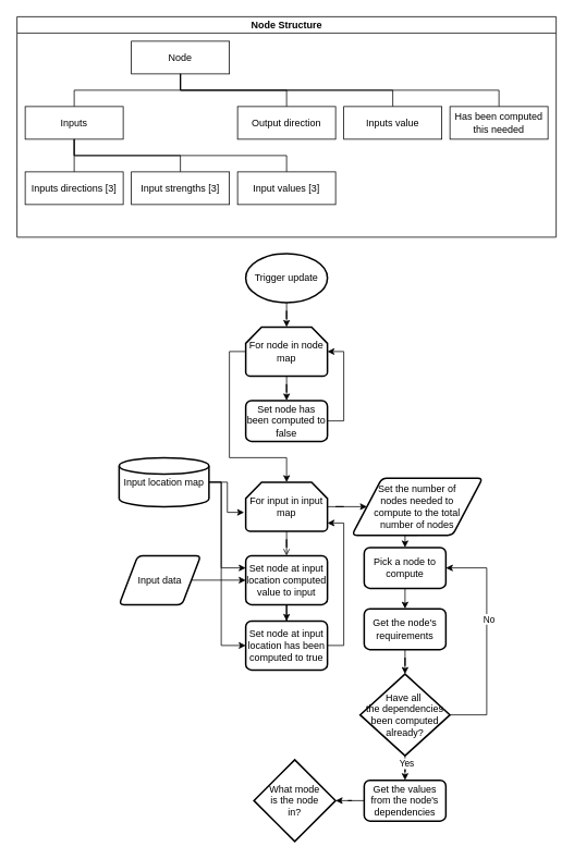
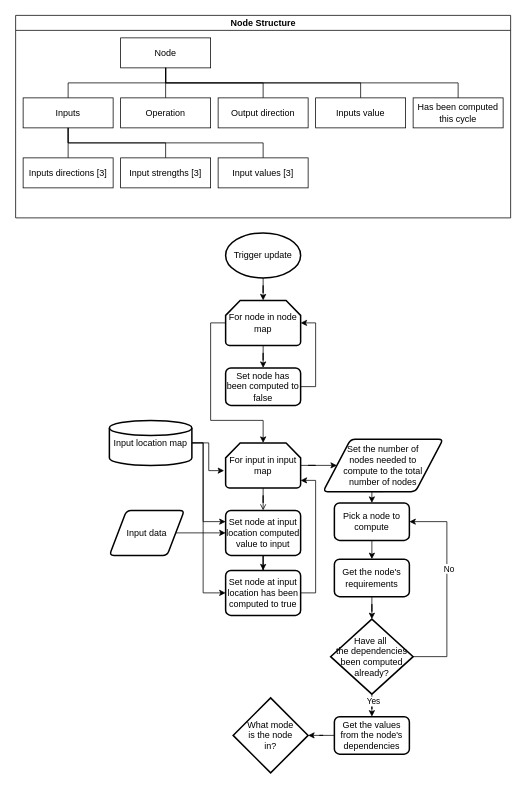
  <mxCell id="0" />
  <mxCell id="1" parent="0" />
  <mxCell id="2" value="Node Structure" style="swimlane;html=1;startSize=20;horizontal=1;containerType=tree;" vertex="1" parent="1"><mxGeometry x="20" y="20" width="660" height="270" as="geometry" /></mxCell>
  <mxCell id="3" value="Node" style="whiteSpace=wrap;html=1;treeFolding=1;treeMoving=1;newEdgeStyle={&quot;edgeStyle&quot;:&quot;elbowEdgeStyle&quot;,&quot;startArrow&quot;:&quot;none&quot;,&quot;endArrow&quot;:&quot;none&quot;};" vertex="1" parent="2"><mxGeometry x="140" y="30" width="120" height="40" as="geometry" /></mxCell>
+ <mxCell id="4" value="" style="edgeStyle=elbowEdgeStyle;rounded=0;orthogonalLoop=1;jettySize=auto;html=1;elbow=vertical;startArrow=none;endArrow=none;" edge="1" source="3" target="5" parent="2"><mxGeometry relative="1" as="geometry" /></mxCell>
+ <mxCell id="5" value="Operation" style="whiteSpace=wrap;html=1;treeFolding=1;treeMoving=1;newEdgeStyle={&quot;edgeStyle&quot;:&quot;elbowEdgeStyle&quot;,&quot;startArrow&quot;:&quot;none&quot;,&quot;endArrow&quot;:&quot;none&quot;};" vertex="1" parent="2"><mxGeometry x="140" y="110" width="120" height="40" as="geometry" /></mxCell>
  <mxCell id="6" value="" style="edgeStyle=elbowEdgeStyle;rounded=0;orthogonalLoop=1;jettySize=auto;html=1;elbow=vertical;startArrow=none;endArrow=none;" edge="1" source="3" target="7" parent="2"><mxGeometry relative="1" as="geometry" /></mxCell>
  <mxCell id="7" value="Output direction" style="whiteSpace=wrap;html=1;treeFolding=1;treeMoving=1;newEdgeStyle={&quot;edgeStyle&quot;:&quot;elbowEdgeStyle&quot;,&quot;startArrow&quot;:&quot;none&quot;,&quot;endArrow&quot;:&quot;none&quot;};" vertex="1" parent="2"><mxGeometry x="270" y="110" width="120" height="40" as="geometry" /></mxCell>
  <mxCell id="8" value="" style="edgeStyle=elbowEdgeStyle;rounded=0;orthogonalLoop=1;jettySize=auto;html=1;elbow=vertical;startArrow=none;endArrow=none;" edge="1" source="3" target="9" parent="2"><mxGeometry relative="1" as="geometry" /></mxCell>
  <mxCell id="9" value="Inputs" style="whiteSpace=wrap;html=1;treeFolding=1;treeMoving=1;newEdgeStyle={&quot;edgeStyle&quot;:&quot;elbowEdgeStyle&quot;,&quot;startArrow&quot;:&quot;none&quot;,&quot;endArrow&quot;:&quot;none&quot;};" vertex="1" parent="2"><mxGeometry x="10" y="110" width="120" height="40" as="geometry" /></mxCell>
  <mxCell id="10" value="" style="edgeStyle=elbowEdgeStyle;rounded=0;orthogonalLoop=1;jettySize=auto;html=1;elbow=vertical;startArrow=none;endArrow=none;" edge="1" target="11" source="9" parent="2"><mxGeometry relative="1" as="geometry"><mxPoint x="440" y="220" as="sourcePoint" /></mxGeometry></mxCell>
  <mxCell id="11" value="Inputs directions [3]" style="whiteSpace=wrap;html=1;treeFolding=1;treeMoving=1;newEdgeStyle={&quot;edgeStyle&quot;:&quot;elbowEdgeStyle&quot;,&quot;startArrow&quot;:&quot;none&quot;,&quot;endArrow&quot;:&quot;none&quot;};" vertex="1" parent="2"><mxGeometry x="10" y="190" width="120" height="40" as="geometry" /></mxCell>
  <mxCell id="12" value="" style="edgeStyle=elbowEdgeStyle;rounded=0;orthogonalLoop=1;jettySize=auto;html=1;elbow=vertical;startArrow=none;endArrow=none;" edge="1" target="13" source="9" parent="2"><mxGeometry relative="1" as="geometry"><mxPoint x="440" y="220" as="sourcePoint" /></mxGeometry></mxCell>
  <mxCell id="13" value="Input strengths [3]" style="whiteSpace=wrap;html=1;treeFolding=1;treeMoving=1;newEdgeStyle={&quot;edgeStyle&quot;:&quot;elbowEdgeStyle&quot;,&quot;startArrow&quot;:&quot;none&quot;,&quot;endArrow&quot;:&quot;none&quot;};" vertex="1" parent="2"><mxGeometry x="140" y="190" width="120" height="40" as="geometry" /></mxCell>
  <mxCell id="14" value="" style="edgeStyle=elbowEdgeStyle;rounded=0;orthogonalLoop=1;jettySize=auto;html=1;elbow=vertical;startArrow=none;endArrow=none;" edge="1" target="15" source="9" parent="2"><mxGeometry relative="1" as="geometry"><mxPoint x="340" y="220" as="sourcePoint" /></mxGeometry></mxCell>
  <mxCell id="15" value="Input values [3]" style="whiteSpace=wrap;html=1;treeFolding=1;treeMoving=1;newEdgeStyle={&quot;edgeStyle&quot;:&quot;elbowEdgeStyle&quot;,&quot;startArrow&quot;:&quot;none&quot;,&quot;endArrow&quot;:&quot;none&quot;};" vertex="1" parent="2"><mxGeometry x="270" y="190" width="120" height="40" as="geometry" /></mxCell>
  <mxCell id="16" value="" style="edgeStyle=elbowEdgeStyle;rounded=0;orthogonalLoop=1;jettySize=auto;html=1;elbow=vertical;startArrow=none;endArrow=none;" edge="1" source="3" target="17" parent="2"><mxGeometry relative="1" as="geometry" /></mxCell>
  <mxCell id="17" value="Inputs value" style="whiteSpace=wrap;html=1;treeFolding=1;treeMoving=1;newEdgeStyle={&quot;edgeStyle&quot;:&quot;elbowEdgeStyle&quot;,&quot;startArrow&quot;:&quot;none&quot;,&quot;endArrow&quot;:&quot;none&quot;};" vertex="1" parent="2"><mxGeometry x="400" y="110" width="120" height="40" as="geometry" /></mxCell>
  <mxCell id="18" value="" style="edgeStyle=elbowEdgeStyle;rounded=0;orthogonalLoop=1;jettySize=auto;html=1;elbow=vertical;startArrow=none;endArrow=none;" edge="1" source="3" target="19" parent="2"><mxGeometry relative="1" as="geometry" /></mxCell>
- <mxCell id="19" value="Has been computed this needed" style="whiteSpace=wrap;html=1;treeFolding=1;treeMoving=1;newEdgeStyle={&quot;edgeStyle&quot;:&quot;elbowEdgeStyle&quot;,&quot;startArrow&quot;:&quot;none&quot;,&quot;endArrow&quot;:&quot;none&quot;};" vertex="1" parent="2"><mxGeometry x="530" y="110" width="120" height="40" as="geometry" /></mxCell>
+ <mxCell id="19" value="Has been computed this cycle" style="whiteSpace=wrap;html=1;treeFolding=1;treeMoving=1;newEdgeStyle={&quot;edgeStyle&quot;:&quot;elbowEdgeStyle&quot;,&quot;startArrow&quot;:&quot;none&quot;,&quot;endArrow&quot;:&quot;none&quot;};" vertex="1" parent="2"><mxGeometry x="530" y="110" width="120" height="40" as="geometry" /></mxCell>
  <mxCell id="20" value="" style="edgeStyle=orthogonalEdgeStyle;rounded=0;orthogonalLoop=1;jettySize=auto;html=1;" edge="1" parent="1" source="21" target="39"><mxGeometry relative="1" as="geometry" /></mxCell>
  <mxCell id="21" value="Trigger update" style="strokeWidth=2;html=1;shape=mxgraph.flowchart.start_1;whiteSpace=wrap;" vertex="1" parent="1"><mxGeometry x="300" y="310" width="100" height="60" as="geometry" /></mxCell>
  <mxCell id="22" style="edgeStyle=orthogonalEdgeStyle;rounded=0;orthogonalLoop=1;jettySize=auto;html=1;entryX=0;entryY=0.5;entryDx=0;entryDy=0;" edge="1" parent="1" source="23" target="32"><mxGeometry relative="1" as="geometry" /></mxCell>
  <mxCell id="23" value="Input data" style="shape=parallelogram;html=1;strokeWidth=2;perimeter=parallelogramPerimeter;whiteSpace=wrap;rounded=1;arcSize=12;size=0.23;" vertex="1" parent="1"><mxGeometry x="145" y="680" width="100" height="60" as="geometry" /></mxCell>
  <mxCell id="24" style="edgeStyle=orthogonalEdgeStyle;rounded=0;orthogonalLoop=1;jettySize=auto;html=1;entryX=-0.02;entryY=0.617;entryDx=0;entryDy=0;entryPerimeter=0;" edge="1" parent="1" source="27" target="30"><mxGeometry relative="1" as="geometry" /></mxCell>
  <mxCell id="25" style="edgeStyle=orthogonalEdgeStyle;rounded=0;orthogonalLoop=1;jettySize=auto;html=1;entryX=0;entryY=0.25;entryDx=0;entryDy=0;" edge="1" parent="1" source="27" target="32"><mxGeometry relative="1" as="geometry"><Array as="points"><mxPoint x="270" y="590" /><mxPoint x="270" y="695" /></Array></mxGeometry></mxCell>
  <mxCell id="26" style="edgeStyle=orthogonalEdgeStyle;rounded=0;orthogonalLoop=1;jettySize=auto;html=1;entryX=0;entryY=0.5;entryDx=0;entryDy=0;" edge="1" parent="1" source="27" target="34"><mxGeometry relative="1" as="geometry"><Array as="points"><mxPoint x="270" y="590" /><mxPoint x="270" y="790" /></Array></mxGeometry></mxCell>
  <mxCell id="27" value="Input location map" style="strokeWidth=2;html=1;shape=mxgraph.flowchart.database;whiteSpace=wrap;" vertex="1" parent="1"><mxGeometry x="145" y="560" width="110" height="60" as="geometry" /></mxCell>
  <mxCell id="28" value="" style="edgeStyle=orthogonalEdgeStyle;rounded=0;orthogonalLoop=1;jettySize=auto;html=1;entryX=0.5;entryY=0;entryDx=0;entryDy=0;endArrow=open;" edge="1" parent="1" source="30" target="32"><mxGeometry relative="1" as="geometry"><mxPoint x="350" y="680" as="targetPoint" /></mxGeometry></mxCell>
  <mxCell id="29" style="edgeStyle=orthogonalEdgeStyle;rounded=0;orthogonalLoop=1;jettySize=auto;html=1;entryX=0;entryY=0.5;entryDx=0;entryDy=0;" edge="1" parent="1" source="30" target="52"><mxGeometry relative="1" as="geometry" /></mxCell>
  <mxCell id="30" value="For input in input map" style="strokeWidth=2;html=1;shape=mxgraph.flowchart.loop_limit;whiteSpace=wrap;" vertex="1" parent="1"><mxGeometry x="300" y="590" width="100" height="60" as="geometry" /></mxCell>
  <mxCell id="31" value="" style="edgeStyle=orthogonalEdgeStyle;rounded=0;orthogonalLoop=1;jettySize=auto;html=1;" edge="1" parent="1" source="32" target="34"><mxGeometry relative="1" as="geometry" /></mxCell>
  <mxCell id="32" value="Set node at input location computed value to input" style="rounded=1;whiteSpace=wrap;html=1;absoluteArcSize=1;arcSize=14;strokeWidth=2;" vertex="1" parent="1"><mxGeometry x="300" y="680" width="100" height="60" as="geometry" /></mxCell>
  <mxCell id="33" style="edgeStyle=orthogonalEdgeStyle;rounded=0;orthogonalLoop=1;jettySize=auto;html=1;" edge="1" parent="1" source="34"><mxGeometry relative="1" as="geometry"><mxPoint x="400" y="640" as="targetPoint" /><Array as="points"><mxPoint x="420" y="790" /><mxPoint x="420" y="640" /><mxPoint x="400" y="640" /></Array></mxGeometry></mxCell>
  <mxCell id="34" value="Set node at input location has been computed to true" style="rounded=1;whiteSpace=wrap;html=1;absoluteArcSize=1;arcSize=14;strokeWidth=2;" vertex="1" parent="1"><mxGeometry x="300" y="760" width="100" height="60" as="geometry" /></mxCell>
  <mxCell id="35" style="edgeStyle=orthogonalEdgeStyle;rounded=0;orthogonalLoop=1;jettySize=auto;html=1;exitX=0.5;exitY=1;exitDx=0;exitDy=0;entryX=0.5;entryY=0;entryDx=0;entryDy=0;" edge="1" parent="1" source="36" target="48"><mxGeometry relative="1" as="geometry" /></mxCell>
  <mxCell id="36" value="Pick a node to compute" style="rounded=1;whiteSpace=wrap;html=1;absoluteArcSize=1;arcSize=14;strokeWidth=2;" vertex="1" parent="1"><mxGeometry x="445" y="670" width="100" height="50" as="geometry" /></mxCell>
  <mxCell id="37" value="" style="edgeStyle=orthogonalEdgeStyle;rounded=0;orthogonalLoop=1;jettySize=auto;html=1;" edge="1" parent="1" source="39" target="41"><mxGeometry relative="1" as="geometry" /></mxCell>
  <mxCell id="38" style="edgeStyle=orthogonalEdgeStyle;rounded=0;orthogonalLoop=1;jettySize=auto;html=1;" edge="1" parent="1" source="39" target="30"><mxGeometry relative="1" as="geometry"><Array as="points"><mxPoint x="280" y="430" /><mxPoint x="280" y="560" /><mxPoint x="350" y="560" /></Array></mxGeometry></mxCell>
  <mxCell id="39" value="For node in node map" style="strokeWidth=2;html=1;shape=mxgraph.flowchart.loop_limit;whiteSpace=wrap;" vertex="1" parent="1"><mxGeometry x="300" y="400" width="100" height="60" as="geometry" /></mxCell>
  <mxCell id="40" style="edgeStyle=orthogonalEdgeStyle;rounded=0;orthogonalLoop=1;jettySize=auto;html=1;entryX=1;entryY=0.5;entryDx=0;entryDy=0;entryPerimeter=0;" edge="1" parent="1" source="41" target="39"><mxGeometry relative="1" as="geometry"><Array as="points"><mxPoint x="420" y="515" /><mxPoint x="420" y="430" /></Array></mxGeometry></mxCell>
  <mxCell id="41" value="Set node has been computed to false" style="rounded=1;whiteSpace=wrap;html=1;absoluteArcSize=1;arcSize=14;strokeWidth=2;" vertex="1" parent="1"><mxGeometry x="300" y="490" width="100" height="50" as="geometry" /></mxCell>
  <mxCell id="42" style="edgeStyle=orthogonalEdgeStyle;rounded=0;orthogonalLoop=1;jettySize=auto;html=1;entryX=1;entryY=0.5;entryDx=0;entryDy=0;" edge="1" parent="1" source="46" target="36"><mxGeometry relative="1" as="geometry"><Array as="points"><mxPoint x="595" y="875" /><mxPoint x="595" y="695" /></Array></mxGeometry></mxCell>
  <mxCell id="43" value="No" style="edgeLabel;html=1;align=center;verticalAlign=middle;resizable=0;points=[];" vertex="1" connectable="0" parent="42"><mxGeometry x="0.185" y="-2" relative="1" as="geometry"><mxPoint as="offset" /></mxGeometry></mxCell>
  <mxCell id="44" value="" style="edgeStyle=orthogonalEdgeStyle;rounded=0;orthogonalLoop=1;jettySize=auto;html=1;" edge="1" parent="1" source="46" target="50"><mxGeometry relative="1" as="geometry" /></mxCell>
  <mxCell id="45" value="Yes" style="edgeLabel;html=1;align=center;verticalAlign=middle;resizable=0;points=[];" vertex="1" connectable="0" parent="44"><mxGeometry x="0.2" y="-1" relative="1" as="geometry"><mxPoint x="2" y="-1" as="offset" /></mxGeometry></mxCell>
  <mxCell id="46" value="Have all&amp;nbsp;&lt;br&gt;the dependencies been computed already?" style="strokeWidth=2;html=1;shape=mxgraph.flowchart.decision;whiteSpace=wrap;" vertex="1" parent="1"><mxGeometry x="440" y="825" width="110" height="100" as="geometry" /></mxCell>
  <mxCell id="47" value="" style="edgeStyle=orthogonalEdgeStyle;rounded=0;orthogonalLoop=1;jettySize=auto;html=1;" edge="1" parent="1" source="48" target="46"><mxGeometry relative="1" as="geometry" /></mxCell>
  <mxCell id="48" value="Get the node's requirements" style="rounded=1;whiteSpace=wrap;html=1;absoluteArcSize=1;arcSize=14;strokeWidth=2;" vertex="1" parent="1"><mxGeometry x="445" y="745" width="100" height="50" as="geometry" /></mxCell>
  <mxCell id="49" style="edgeStyle=orthogonalEdgeStyle;rounded=0;orthogonalLoop=1;jettySize=auto;html=1;" edge="1" parent="1" source="50" target="53"><mxGeometry relative="1" as="geometry" /></mxCell>
  <mxCell id="50" value="Get the values from the node's dependencies" style="rounded=1;whiteSpace=wrap;html=1;absoluteArcSize=1;arcSize=14;strokeWidth=2;" vertex="1" parent="1"><mxGeometry x="445" y="955" width="100" height="50" as="geometry" /></mxCell>
  <mxCell id="51" style="edgeStyle=orthogonalEdgeStyle;rounded=0;orthogonalLoop=1;jettySize=auto;html=1;exitX=0.5;exitY=1;exitDx=0;exitDy=0;entryX=0.5;entryY=0;entryDx=0;entryDy=0;" edge="1" parent="1" source="52" target="36"><mxGeometry relative="1" as="geometry" /></mxCell>
  <mxCell id="52" value="Set the number of &lt;br&gt;nodes needed to &lt;br&gt;compute to the total &lt;br&gt;number of nodes" style="shape=parallelogram;html=1;strokeWidth=2;perimeter=parallelogramPerimeter;whiteSpace=wrap;rounded=1;arcSize=12;size=0.23;" vertex="1" parent="1"><mxGeometry x="430" y="585" width="160" height="70" as="geometry" /></mxCell>
  <mxCell id="53" value="What mode &lt;br&gt;is the node &lt;br&gt;in?" style="strokeWidth=2;html=1;shape=mxgraph.flowchart.decision;whiteSpace=wrap;" vertex="1" parent="1"><mxGeometry x="310" y="930" width="100" height="100" as="geometry" /></mxCell>
